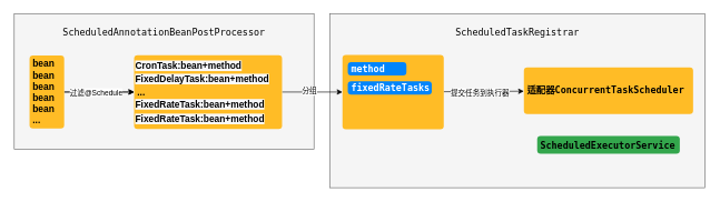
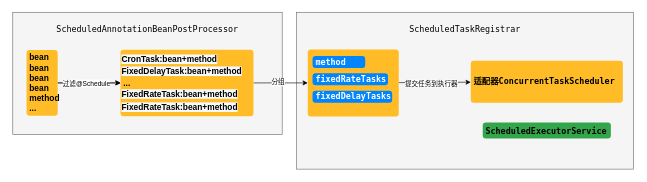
  <mxCell id="0" />
  <mxCell id="1" parent="0" />
  <mxCell id="2" value="&lt;pre style=&quot;color: rgb(8, 8, 8); font-family: &amp;quot;jetbrains mono&amp;quot;, monospace; font-size: 10.5pt;&quot;&gt;&lt;span style=&quot;color: #000000&quot;&gt;ScheduledTaskRegistrar&lt;/span&gt;&lt;/pre&gt;" style="text;whiteSpace=wrap;html=1;fillColor=#f5f5f5;strokeColor=#666666;align=center;labelBackgroundColor=none;fontColor=#333333;" parent="1" vertex="1"><mxGeometry x="493.71" y="20" width="563.29" height="262" as="geometry" /></mxCell>
  <mxCell id="3" value="&lt;pre style=&quot;color: rgb(8, 8, 8); font-family: &amp;quot;jetbrains mono&amp;quot;, monospace; font-size: 10.5pt;&quot;&gt;&lt;span style=&quot;color: #000000&quot;&gt;ScheduledAnnotationBeanPostProcessor&lt;/span&gt;&lt;/pre&gt;" style="text;whiteSpace=wrap;html=1;fillColor=#f5f5f5;strokeColor=#666666;align=center;labelBackgroundColor=none;fontColor=#333333;" parent="1" vertex="1"><mxGeometry x="20" y="20" width="450" height="204" as="geometry" /></mxCell>
  <mxCell id="4" value="" style="edgeStyle=orthogonalEdgeStyle;rounded=0;orthogonalLoop=1;jettySize=auto;html=1;" parent="1" source="7" target="10" edge="1"><mxGeometry relative="1" as="geometry" /></mxCell>
  <mxCell id="5" value="" style="edgeStyle=orthogonalEdgeStyle;rounded=0;orthogonalLoop=1;jettySize=auto;html=1;" parent="1" source="7" target="10" edge="1"><mxGeometry relative="1" as="geometry" /></mxCell>
  <mxCell id="6" value="过滤@Schedule" style="edgeLabel;html=1;align=center;verticalAlign=middle;resizable=0;points=[];" parent="5" vertex="1" connectable="0"><mxGeometry x="-0.255" y="-2" relative="1" as="geometry"><mxPoint x="8" y="-2" as="offset" /></mxGeometry></mxCell>
- <mxCell id="7" value="bean&lt;br&gt;bean&lt;br&gt;bean&lt;br&gt;bean&lt;br&gt;bean&lt;br&gt;..." style="html=1;shadow=0;dashed=0;shape=mxgraph.bootstrap.rrect;rSize=5;strokeColor=none;strokeWidth=1;fillColor=#FFBC26;fontColor=#000000;whiteSpace=wrap;align=left;verticalAlign=middle;spacingLeft=0;fontStyle=1;fontSize=14;spacing=5;flipH=0;" parent="1" vertex="1"><mxGeometry x="43" y="83" width="52" height="110" as="geometry" /></mxCell>
+ <mxCell id="7" value="bean&lt;br&gt;bean&lt;br&gt;bean&lt;br&gt;bean&lt;br&gt;method&lt;br&gt;..." style="html=1;shadow=0;dashed=0;shape=mxgraph.bootstrap.rrect;rSize=5;strokeColor=none;strokeWidth=1;fillColor=#FFBC26;fontColor=#000000;whiteSpace=wrap;align=left;verticalAlign=middle;spacingLeft=0;fontStyle=1;fontSize=14;spacing=5;flipH=0;" parent="1" vertex="1"><mxGeometry x="43" y="83" width="52" height="110" as="geometry" /></mxCell>
  <mxCell id="8" value="" style="edgeStyle=orthogonalEdgeStyle;rounded=0;orthogonalLoop=1;jettySize=auto;html=1;" parent="1" source="10" target="13" edge="1"><mxGeometry relative="1" as="geometry" /></mxCell>
  <mxCell id="9" value="&lt;font color=&quot;#000000&quot;&gt;分组&lt;/font&gt;" style="edgeLabel;html=1;align=center;verticalAlign=middle;resizable=0;points=[];fontColor=#FFFFFF;" parent="8" vertex="1" connectable="0"><mxGeometry x="-0.125" y="3" relative="1" as="geometry"><mxPoint y="1" as="offset" /></mxGeometry></mxCell>
  <mxCell id="10" value="&lt;br&gt;...&lt;br&gt;&lt;font color=&quot;#9e880d&quot; face=&quot;jetbrains mono, monospace&quot;&gt;&lt;span style=&quot;background-color: rgb(255 , 255 , 255)&quot;&gt;&lt;br&gt;&lt;/span&gt;&lt;/font&gt;" style="html=1;shadow=0;dashed=0;shape=mxgraph.bootstrap.rrect;rSize=5;strokeColor=none;strokeWidth=1;fillColor=#FFBC26;fontColor=#000000;whiteSpace=wrap;align=left;verticalAlign=middle;spacingLeft=0;fontStyle=1;fontSize=14;spacing=5;flipH=0;" parent="1" vertex="1"><mxGeometry x="200" y="82.5" width="222" height="111" as="geometry" /></mxCell>
  <mxCell id="11" style="edgeStyle=none;rounded=0;orthogonalLoop=1;jettySize=auto;html=1;fontColor=#FFFFFF;" parent="1" source="13" target="18" edge="1"><mxGeometry relative="1" as="geometry" /></mxCell>
  <mxCell id="12" value="提交任务到执行器" style="edgeLabel;html=1;align=center;verticalAlign=middle;resizable=0;points=[];labelBackgroundColor=#ffffff;" parent="11" vertex="1" connectable="0"><mxGeometry x="-0.231" y="-2" relative="1" as="geometry"><mxPoint x="8" y="-1" as="offset" /></mxGeometry></mxCell>
  <mxCell id="13" value="&lt;font color=&quot;#9e880d&quot; face=&quot;jetbrains mono, monospace&quot;&gt;&lt;span style=&quot;background-color: rgb(255 , 255 , 255)&quot;&gt;&lt;br&gt;&lt;/span&gt;&lt;/font&gt;" style="html=1;shadow=0;dashed=0;shape=mxgraph.bootstrap.rrect;rSize=5;strokeColor=none;strokeWidth=1;fillColor=#FFBC26;fontColor=#000000;whiteSpace=wrap;align=left;verticalAlign=middle;spacingLeft=0;fontStyle=1;fontSize=14;spacing=5;flipH=0;" parent="1" vertex="1"><mxGeometry x="512.71" y="82" width="152" height="112" as="geometry" /></mxCell>
  <mxCell id="14" value="&lt;pre style=&quot;font-family: &amp;quot;jetbrains mono&amp;quot;, monospace; font-size: 10.5pt;&quot;&gt;&lt;span style=&quot;&quot;&gt;method&lt;/span&gt;&lt;/pre&gt;" style="html=1;shadow=0;dashed=0;shape=mxgraph.bootstrap.rrect;rSize=5;strokeColor=none;strokeWidth=1;fillColor=#0085FC;whiteSpace=wrap;align=left;verticalAlign=middle;spacingLeft=0;fontStyle=1;fontSize=14;spacing=5;labelBorderColor=none;labelBackgroundColor=none;fontColor=#FFFFFF;" parent="1" vertex="1"><mxGeometry x="520.71" y="93" width="88" height="20" as="geometry" /></mxCell>
  <mxCell id="15" value="&lt;pre style=&quot;font-family: &amp;quot;jetbrains mono&amp;quot; , monospace ; font-size: 10.5pt&quot;&gt;&lt;pre style=&quot;font-family: &amp;quot;jetbrains mono&amp;quot;, monospace; font-size: 10.5pt;&quot;&gt;&lt;span style=&quot;&quot;&gt;fixedRateTasks&lt;/span&gt;&lt;/pre&gt;&lt;/pre&gt;" style="html=1;shadow=0;dashed=0;shape=mxgraph.bootstrap.rrect;rSize=5;strokeColor=none;strokeWidth=1;fillColor=#0085FC;whiteSpace=wrap;align=left;verticalAlign=middle;spacingLeft=0;fontStyle=1;fontSize=14;spacing=5;labelBorderColor=none;labelBackgroundColor=none;fontColor=#FFFFFF;" parent="1" vertex="1"><mxGeometry x="520.71" y="122" width="126" height="20" as="geometry" /></mxCell>
+ <mxCell id="16" value="&lt;pre style=&quot;font-family: &amp;quot;jetbrains mono&amp;quot; , monospace ; font-size: 10.5pt&quot;&gt;&lt;pre style=&quot;font-family: &amp;quot;jetbrains mono&amp;quot;, monospace; font-size: 10.5pt;&quot;&gt;&lt;span style=&quot;&quot;&gt;fixedDelayTasks&lt;/span&gt;&lt;/pre&gt;&lt;/pre&gt;" style="html=1;shadow=0;dashed=0;shape=mxgraph.bootstrap.rrect;rSize=5;strokeColor=none;strokeWidth=1;fillColor=#0085FC;whiteSpace=wrap;align=left;verticalAlign=middle;spacingLeft=0;fontStyle=1;fontSize=14;spacing=5;labelBorderColor=none;labelBackgroundColor=none;fontColor=#FFFFFF;" parent="1" vertex="1"><mxGeometry x="520.71" y="151" width="133" height="20" as="geometry" /></mxCell>
  <mxCell id="17" value="&lt;pre style=&quot;color: rgb(8, 8, 8); font-family: &amp;quot;jetbrains mono&amp;quot;, monospace; font-size: 10.5pt;&quot;&gt;&lt;span style=&quot;color: #000000&quot;&gt;ScheduledExecutorService&lt;/span&gt;&lt;/pre&gt;" style="html=1;shadow=0;dashed=0;shape=mxgraph.bootstrap.rrect;rSize=5;strokeColor=none;strokeWidth=1;fillColor=#33A64C;fontColor=#FFFFFF;whiteSpace=wrap;align=left;verticalAlign=middle;spacingLeft=0;fontStyle=1;fontSize=14;spacing=5;labelBackgroundColor=none;" parent="1" vertex="1"><mxGeometry x="805" y="204" width="214" height="27" as="geometry" /></mxCell>
  <mxCell id="18" value="&lt;pre style=&quot;color: rgb(8 , 8 , 8) ; font-family: &amp;#34;jetbrains mono&amp;#34; , monospace ; font-size: 10.5pt&quot;&gt;&lt;pre style=&quot;font-family: &amp;#34;jetbrains mono&amp;#34; , monospace ; font-size: 10.5pt&quot;&gt;&lt;span style=&quot;color: #000000&quot;&gt;适配器ConcurrentTaskScheduler&lt;/span&gt;&lt;/pre&gt;&lt;/pre&gt;" style="html=1;shadow=0;dashed=0;shape=mxgraph.bootstrap.rrect;rSize=5;strokeColor=none;strokeWidth=1;fillColor=#FFBC26;fontColor=#000000;whiteSpace=wrap;align=left;verticalAlign=middle;spacingLeft=0;fontStyle=1;fontSize=14;spacing=5;flipH=0;labelBackgroundColor=none;" parent="1" vertex="1"><mxGeometry x="785" y="101" width="254" height="70" as="geometry" /></mxCell>
  <mxCell id="19" value="&lt;span style=&quot;color: rgb(0 , 0 , 0) ; font-family: &amp;#34;helvetica&amp;#34; ; font-size: 14px ; font-style: normal ; font-weight: 700 ; letter-spacing: normal ; text-align: left ; text-indent: 0px ; text-transform: none ; word-spacing: 0px ; background-color: rgb(248 , 249 , 250) ; display: inline ; float: none&quot;&gt;CronTask:bean+method&lt;/span&gt;" style="text;whiteSpace=wrap;html=1;fontColor=#FFFFFF;" parent="1" vertex="1"><mxGeometry x="200" y="84.41" width="145" height="28.59" as="geometry" /></mxCell>
  <mxCell id="20" value="&lt;span style=&quot;color: rgb(0 , 0 , 0) ; font-family: &amp;#34;helvetica&amp;#34; ; font-size: 14px ; font-style: normal ; font-weight: 700 ; letter-spacing: normal ; text-align: left ; text-indent: 0px ; text-transform: none ; word-spacing: 0px ; background-color: rgb(248 , 249 , 250) ; display: inline ; float: none&quot;&gt;FixedDelayTask:bean+method&lt;/span&gt;" style="text;whiteSpace=wrap;html=1;fontColor=#FFFFFF;" parent="1" vertex="1"><mxGeometry x="200" y="103.71" width="145" height="28.59" as="geometry" /></mxCell>
  <mxCell id="21" value="&lt;span style=&quot;color: rgb(0 , 0 , 0) ; font-family: &amp;#34;helvetica&amp;#34; ; font-size: 14px ; font-style: normal ; font-weight: 700 ; letter-spacing: normal ; text-align: left ; text-indent: 0px ; text-transform: none ; word-spacing: 0px ; background-color: rgb(248 , 249 , 250) ; display: inline ; float: none&quot;&gt;FixedRateTask:bean+method&lt;/span&gt;" style="text;whiteSpace=wrap;html=1;fontColor=#FFFFFF;" parent="1" vertex="1"><mxGeometry x="200" y="142.41" width="145" height="28.59" as="geometry" /></mxCell>
  <mxCell id="22" value="&lt;span style=&quot;color: rgb(0 , 0 , 0) ; font-family: &amp;#34;helvetica&amp;#34; ; font-size: 14px ; font-style: normal ; font-weight: 700 ; letter-spacing: normal ; text-align: left ; text-indent: 0px ; text-transform: none ; word-spacing: 0px ; background-color: rgb(248 , 249 , 250) ; display: inline ; float: none&quot;&gt;FixedRateTask:bean+method&lt;/span&gt;" style="text;whiteSpace=wrap;html=1;fontColor=#FFFFFF;" parent="1" vertex="1"><mxGeometry x="200" y="164.41" width="145" height="28.59" as="geometry" /></mxCell>
